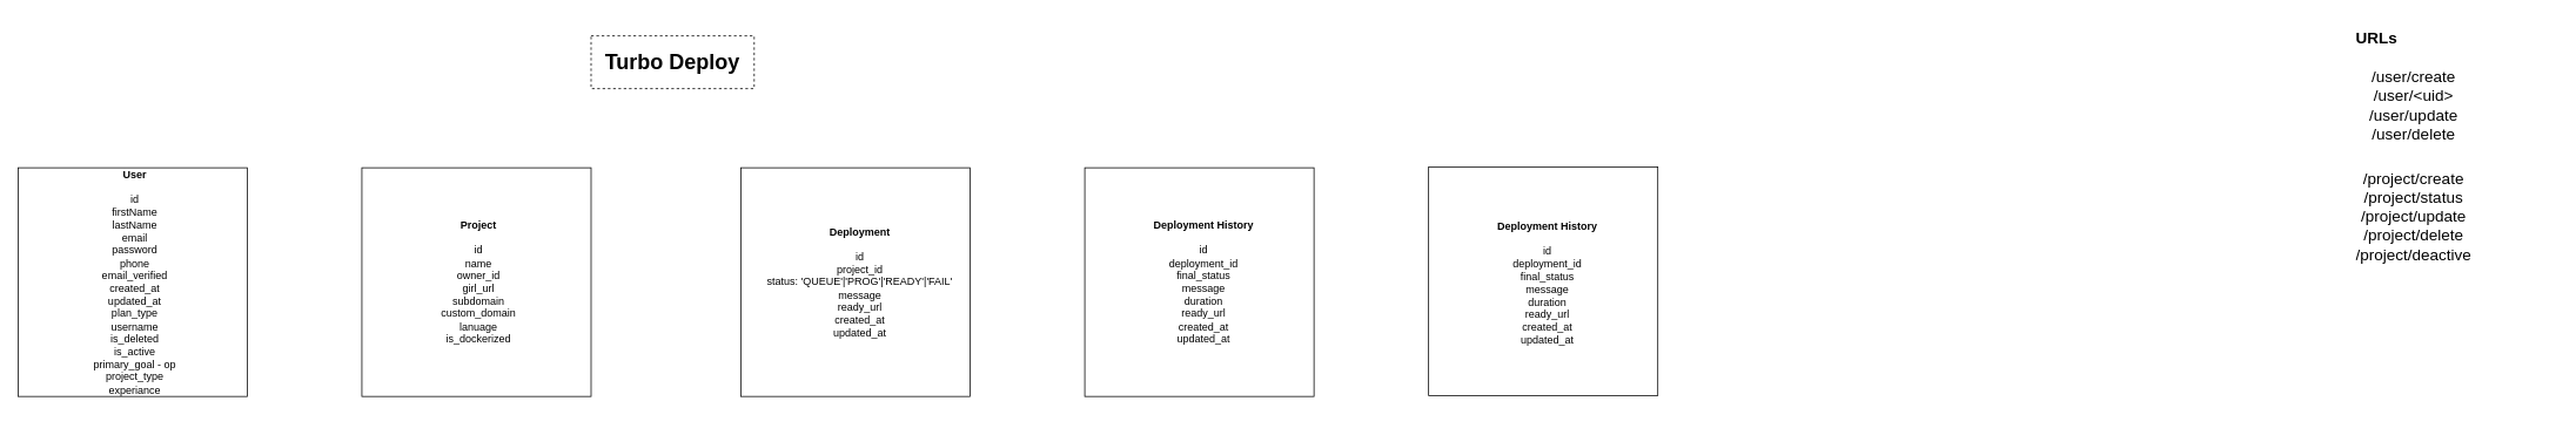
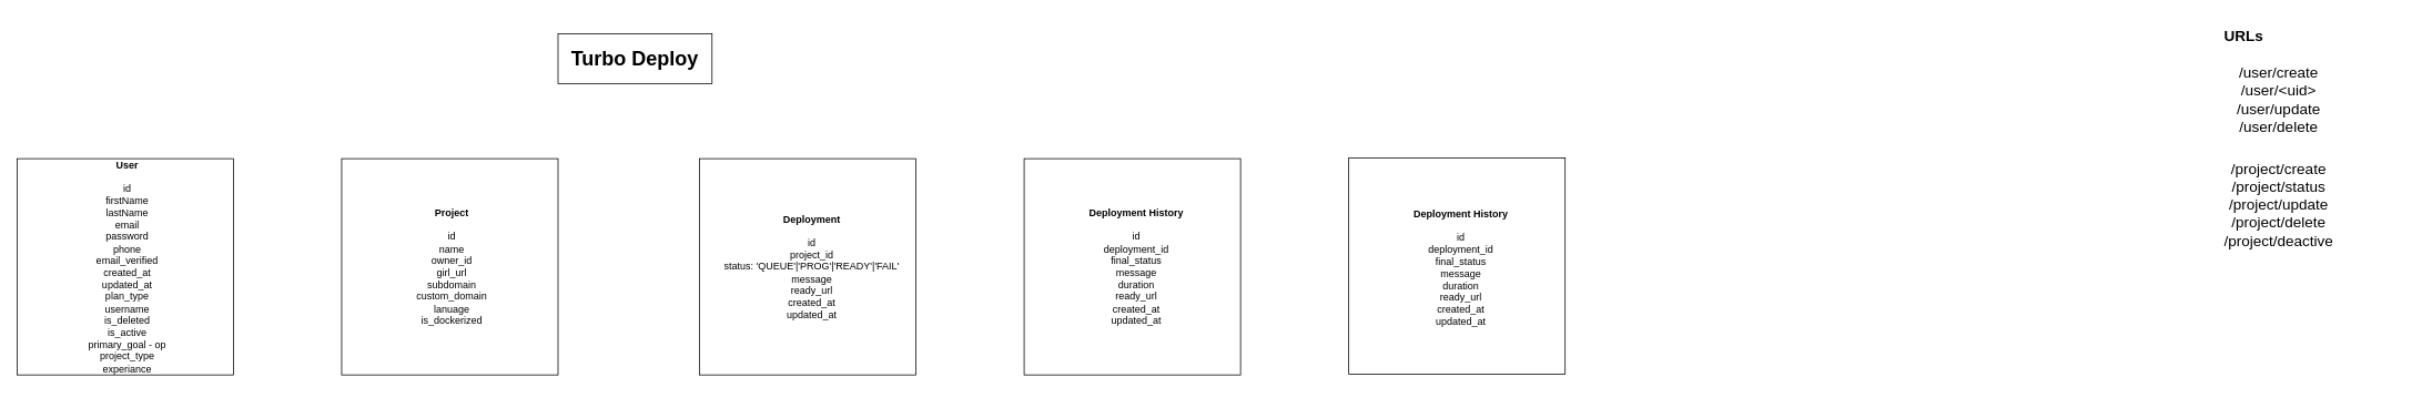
  <mxCell id="0" />
  <mxCell id="1" parent="0" />
- <mxCell id="2" value="&lt;font style=&quot;font-size: 24px;&quot;&gt;&lt;b&gt;Turbo Deploy&lt;/b&gt;&lt;/font&gt;" style="rounded=0;whiteSpace=wrap;html=1;dashed=1;" parent="1" vertex="1"><mxGeometry x="670" y="40" width="185" height="60" as="geometry" /></mxCell>
+ <mxCell id="2" value="&lt;font style=&quot;font-size: 24px;&quot;&gt;&lt;b&gt;Turbo Deploy&lt;/b&gt;&lt;/font&gt;" style="rounded=0;whiteSpace=wrap;html=1;" parent="1" vertex="1"><mxGeometry x="670" y="40" width="185" height="60" as="geometry" /></mxCell>
  <mxCell id="3" value="" style="whiteSpace=wrap;html=1;aspect=fixed;" parent="1" vertex="1"><mxGeometry x="20" y="190" width="260" height="260" as="geometry" /></mxCell>
  <mxCell id="4" value="&lt;b&gt;User&lt;/b&gt;&lt;div&gt;&lt;b&gt;&lt;br&gt;&lt;/b&gt;&lt;/div&gt;&lt;div&gt;id&lt;/div&gt;&lt;div&gt;firstName&lt;/div&gt;&lt;div&gt;lastName&lt;/div&gt;&lt;div&gt;email&lt;/div&gt;&lt;div&gt;password&lt;/div&gt;&lt;div&gt;phone&lt;/div&gt;&lt;div&gt;email_verified&lt;/div&gt;&lt;div&gt;created_at&lt;/div&gt;&lt;div&gt;updated_at&lt;/div&gt;&lt;div&gt;plan_type&lt;/div&gt;&lt;div&gt;username&lt;/div&gt;&lt;div&gt;is_deleted&lt;/div&gt;&lt;div&gt;is_active&lt;/div&gt;&lt;div&gt;primary_goal - op&lt;/div&gt;&lt;div&gt;project_type&lt;/div&gt;&lt;div&gt;experiance&lt;/div&gt;" style="text;html=1;align=center;verticalAlign=middle;whiteSpace=wrap;rounded=0;" parent="1" vertex="1"><mxGeometry x="70" y="230" width="165" height="180" as="geometry" /></mxCell>
  <mxCell id="5" value="" style="whiteSpace=wrap;html=1;aspect=fixed;" parent="1" vertex="1"><mxGeometry x="410" y="190" width="260" height="260" as="geometry" /></mxCell>
  <mxCell id="6" value="&lt;b&gt;Project&lt;/b&gt;&lt;div&gt;&lt;b&gt;&lt;br&gt;&lt;/b&gt;&lt;/div&gt;&lt;div&gt;id&lt;br&gt;&lt;/div&gt;&lt;div&gt;name&lt;/div&gt;&lt;div&gt;owner_id&lt;/div&gt;&lt;div&gt;girl_url&lt;/div&gt;&lt;div&gt;subdomain&lt;/div&gt;&lt;div&gt;custom_domain&lt;/div&gt;&lt;div&gt;lanuage&lt;/div&gt;&lt;div&gt;is_dockerized&lt;/div&gt;" style="text;html=1;align=center;verticalAlign=middle;whiteSpace=wrap;rounded=0;" parent="1" vertex="1"><mxGeometry x="460" y="230" width="165" height="180" as="geometry" /></mxCell>
  <mxCell id="7" value="" style="whiteSpace=wrap;html=1;aspect=fixed;" parent="1" vertex="1"><mxGeometry x="840" y="190" width="260" height="260" as="geometry" /></mxCell>
  <mxCell id="8" value="&lt;b&gt;Deployment&lt;/b&gt;&lt;br&gt;&lt;div&gt;&lt;b&gt;&lt;br&gt;&lt;/b&gt;&lt;/div&gt;&lt;div&gt;id&lt;br&gt;&lt;/div&gt;&lt;div&gt;project_id&lt;/div&gt;&lt;div&gt;status: 'QUEUE'|'PROG'|'READY'|'FAIL'&lt;/div&gt;&lt;div&gt;message&lt;/div&gt;&lt;div&gt;ready_url&lt;/div&gt;&lt;div&gt;&lt;div&gt;created_at&lt;/div&gt;&lt;div&gt;updated_at&lt;/div&gt;&lt;/div&gt;" style="text;html=1;align=center;verticalAlign=middle;whiteSpace=wrap;rounded=0;" parent="1" vertex="1"><mxGeometry x="840" y="230" width="270" height="180" as="geometry" /></mxCell>
  <mxCell id="9" value="" style="whiteSpace=wrap;html=1;aspect=fixed;" parent="1" vertex="1"><mxGeometry x="1230" y="190" width="260" height="260" as="geometry" /></mxCell>
  <mxCell id="10" value="&lt;b&gt;Deployment History&lt;/b&gt;&lt;br&gt;&lt;div&gt;&lt;b&gt;&lt;br&gt;&lt;/b&gt;&lt;/div&gt;&lt;div&gt;id&lt;br&gt;&lt;/div&gt;&lt;div&gt;deployment_id&lt;/div&gt;&lt;div&gt;final_status&lt;/div&gt;&lt;div&gt;message&lt;/div&gt;&lt;div&gt;duration&lt;/div&gt;&lt;div&gt;ready_url&lt;/div&gt;&lt;div&gt;created_at&lt;/div&gt;&lt;div&gt;updated_at&lt;/div&gt;" style="text;html=1;align=center;verticalAlign=middle;whiteSpace=wrap;rounded=0;" parent="1" vertex="1"><mxGeometry x="1230" y="230" width="270" height="180" as="geometry" /></mxCell>
  <mxCell id="11" value="" style="whiteSpace=wrap;html=1;aspect=fixed;" parent="1" vertex="1"><mxGeometry x="1620" y="189" width="260" height="260" as="geometry" /></mxCell>
  <mxCell id="12" value="&lt;b&gt;Deployment History&lt;/b&gt;&lt;br&gt;&lt;div&gt;&lt;b&gt;&lt;br&gt;&lt;/b&gt;&lt;/div&gt;&lt;div&gt;id&lt;br&gt;&lt;/div&gt;&lt;div&gt;deployment_id&lt;/div&gt;&lt;div&gt;final_status&lt;/div&gt;&lt;div&gt;message&lt;/div&gt;&lt;div&gt;duration&lt;/div&gt;&lt;div&gt;ready_url&lt;/div&gt;&lt;div&gt;created_at&lt;/div&gt;&lt;div&gt;updated_at&lt;/div&gt;" style="text;html=1;align=center;verticalAlign=middle;whiteSpace=wrap;rounded=0;" parent="1" vertex="1"><mxGeometry x="1620" y="231" width="270" height="180" as="geometry" /></mxCell>
  <mxCell id="13" value="&lt;h1 style=&quot;margin-top: 0px;&quot;&gt;&lt;b style=&quot;font-size: 12px; text-align: center;&quot;&gt;&lt;font style=&quot;font-size: 18px;&quot;&gt;URLs&lt;/font&gt;&lt;/b&gt;&lt;div style=&quot;font-size: 12px; font-weight: 400; text-align: center;&quot;&gt;&lt;b&gt;&lt;font style=&quot;font-size: 18px;&quot;&gt;&lt;br&gt;&lt;/font&gt;&lt;/b&gt;&lt;/div&gt;&lt;div style=&quot;font-size: 12px; font-weight: 400; text-align: center;&quot;&gt;&lt;font style=&quot;font-size: 18px;&quot;&gt;/user/create&lt;/font&gt;&lt;/div&gt;&lt;div style=&quot;font-size: 12px; font-weight: 400; text-align: center;&quot;&gt;&lt;font style=&quot;font-size: 18px;&quot;&gt;/user/&amp;lt;uid&amp;gt;&lt;br&gt;&lt;/font&gt;&lt;/div&gt;&lt;div style=&quot;font-size: 12px; font-weight: 400; text-align: center;&quot;&gt;&lt;font style=&quot;font-size: 18px;&quot;&gt;/user/update&lt;/font&gt;&lt;/div&gt;&lt;div style=&quot;font-size: 12px; font-weight: 400; text-align: center;&quot;&gt;&lt;span style=&quot;font-size: 18px; background-color: initial;&quot;&gt;/user/delete&lt;/span&gt;&lt;/div&gt;&lt;div style=&quot;font-size: 12px; font-weight: 400; text-align: center;&quot;&gt;&lt;br&gt;&lt;/div&gt;&lt;div style=&quot;font-size: 12px; font-weight: 400; text-align: center;&quot;&gt;&lt;br&gt;&lt;/div&gt;&lt;div style=&quot;font-size: 12px; font-weight: 400; text-align: center;&quot;&gt;&lt;span style=&quot;font-size: 18px;&quot;&gt;/project/create&lt;/span&gt;&lt;/div&gt;&lt;div style=&quot;font-size: 12px; font-weight: 400; text-align: center;&quot;&gt;&lt;span style=&quot;font-size: 18px;&quot;&gt;/project/status&lt;/span&gt;&lt;/div&gt;&lt;div style=&quot;font-size: 12px; font-weight: 400; text-align: center;&quot;&gt;&lt;span style=&quot;font-size: 18px;&quot;&gt;/project/update&lt;/span&gt;&lt;/div&gt;&lt;div style=&quot;font-size: 12px; font-weight: 400; text-align: center;&quot;&gt;&lt;span style=&quot;font-size: 18px; background-color: initial;&quot;&gt;/project/delete&lt;/span&gt;&lt;/div&gt;&lt;div style=&quot;font-size: 12px; font-weight: 400; text-align: center;&quot;&gt;&lt;span style=&quot;font-size: 18px; background-color: initial;&quot;&gt;/project/deactive&lt;/span&gt;&lt;/div&gt;&lt;/h1&gt;" style="text;html=1;whiteSpace=wrap;overflow=hidden;rounded=0;" vertex="1" parent="1"><mxGeometry x="2670" y="20" width="230" height="460" as="geometry" /></mxCell>
